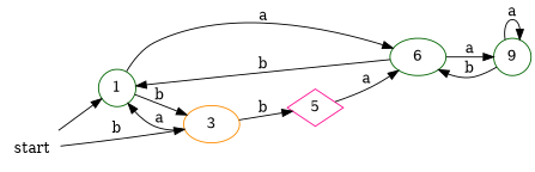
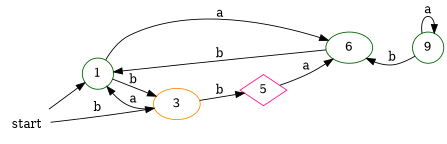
  digraph {
    rankdir=LR
    node [color=darkgreen shape=circle]
    start [color=brown shape=plaintext]
    1
    3 [color=darkorange shape=ellipse]
    6 [shape=ellipse]
    5 [color=deeppink shape=diamond]
    n6 [label=9]
    start -> 1
    start -> 3 [label=b]
    1 -> 3 [label=b]
    1 -> 6 [label=a]
    3 -> 1 [label=a]
    3 -> 5 [label=b]
    6 -> 1 [label=b]
-   6 -> n6 [label=a]
    5 -> 6 [label=a]
    n6 -> 6 [label=b]
    n6 -> n6 [label=a]
  }
